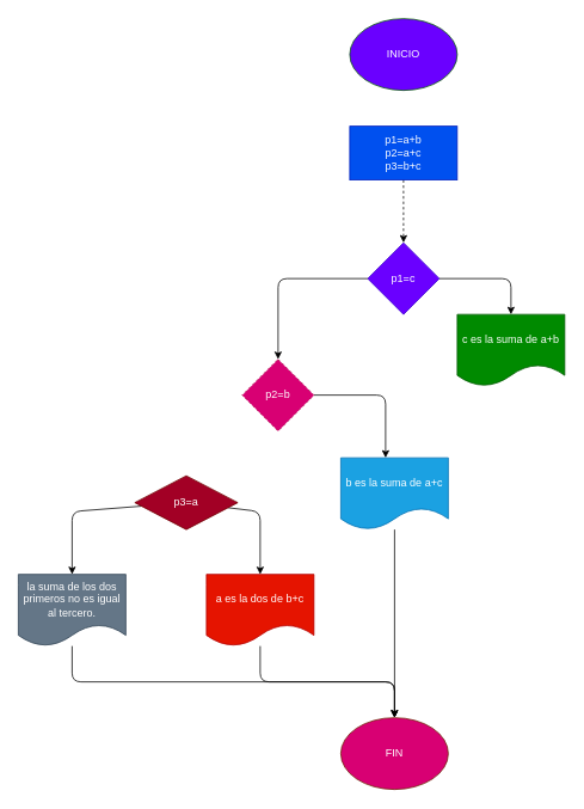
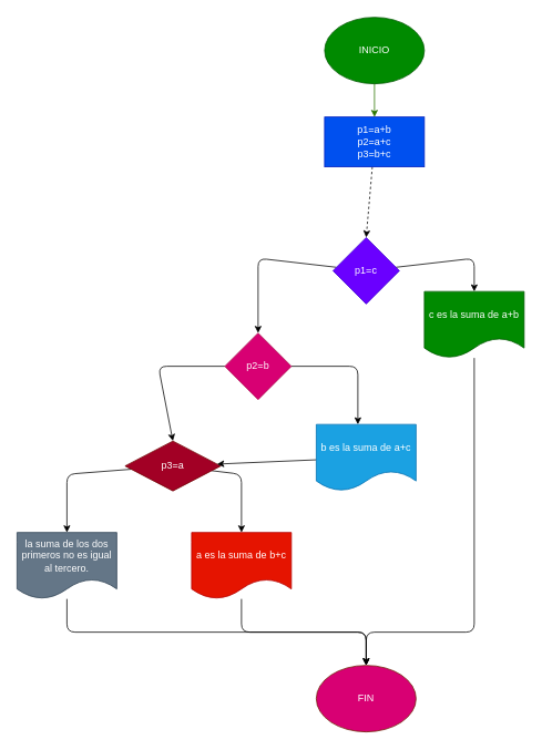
  <mxCell id="0" />
  <mxCell id="1" parent="0" />
- <mxCell id="3" value="INICIO" style="ellipse;whiteSpace=wrap;html=1;fillColor=#6a00ff;fontColor=#ffffff;strokeColor=#005700;" parent="1" vertex="1"><mxGeometry x="390" y="20" width="120" height="80" as="geometry" /></mxCell>
+ <mxCell id="2" value="" style="edgeStyle=none;html=1;fillColor=#60a917;strokeColor=#2D7600;" parent="1" source="3" target="15" edge="1"><mxGeometry relative="1" as="geometry" /></mxCell>
+ <mxCell id="3" value="INICIO" style="ellipse;whiteSpace=wrap;html=1;fillColor=#008a00;fontColor=#ffffff;strokeColor=#005700;" parent="1" vertex="1"><mxGeometry x="390" y="20" width="120" height="80" as="geometry" /></mxCell>
  <mxCell id="4" style="edgeStyle=none;html=1;entryX=0.5;entryY=0;entryDx=0;entryDy=0;" parent="1" source="6" edge="1"><mxGeometry relative="1" as="geometry"><mxPoint x="570" y="350" as="targetPoint" /><Array as="points"><mxPoint x="570" y="310" /></Array></mxGeometry></mxCell>
  <mxCell id="5" style="edgeStyle=none;html=1;entryX=0.5;entryY=0;entryDx=0;entryDy=0;" parent="1" source="6" target="9" edge="1"><mxGeometry relative="1" as="geometry"><Array as="points"><mxPoint x="310" y="310" /></Array></mxGeometry></mxCell>
- <mxCell id="6" value="p1=c" style="rhombus;whiteSpace=wrap;html=1;fillColor=#6a00ff;fontColor=#ffffff;strokeColor=#3700CC;" parent="1" vertex="1"><mxGeometry x="410" y="270" width="80" height="80" as="geometry" /></mxCell>
+ <mxCell id="6" value="p1=c" style="rhombus;whiteSpace=wrap;html=1;fillColor=#6a00ff;fontColor=#ffffff;strokeColor=#3700CC;" parent="1" vertex="1"><mxGeometry x="400" y="285" width="80" height="80" as="geometry" /></mxCell>
  <mxCell id="7" style="edgeStyle=none;html=1;entryX=0.5;entryY=0;entryDx=0;entryDy=0;" parent="1" source="9" edge="1"><mxGeometry relative="1" as="geometry"><mxPoint x="430" y="510" as="targetPoint" /><Array as="points"><mxPoint x="430" y="440" /></Array></mxGeometry></mxCell>
- <mxCell id="9" value="p2=b" style="rhombus;whiteSpace=wrap;html=1;fillColor=#d80073;fontColor=#ffffff;strokeColor=#A50040;dashed=1;" parent="1" vertex="1"><mxGeometry x="270" y="400" width="80" height="80" as="geometry" /></mxCell>
+ <mxCell id="8" style="edgeStyle=none;html=1;entryX=0.5;entryY=0;entryDx=0;entryDy=0;" parent="1" source="9" target="12" edge="1"><mxGeometry relative="1" as="geometry"><Array as="points"><mxPoint x="190" y="440" /></Array></mxGeometry></mxCell>
+ <mxCell id="9" value="p2=b" style="rhombus;whiteSpace=wrap;html=1;fillColor=#d80073;fontColor=#ffffff;strokeColor=#A50040;" parent="1" vertex="1"><mxGeometry x="270" y="400" width="80" height="80" as="geometry" /></mxCell>
  <mxCell id="10" style="edgeStyle=none;html=1;entryX=0.5;entryY=0;entryDx=0;entryDy=0;" parent="1" source="12" edge="1"><mxGeometry relative="1" as="geometry"><mxPoint x="290" y="640" as="targetPoint" /><Array as="points"><mxPoint x="290" y="570" /></Array></mxGeometry></mxCell>
  <mxCell id="11" style="edgeStyle=none;html=1;entryX=0.5;entryY=0;entryDx=0;entryDy=0;" parent="1" source="12" edge="1"><mxGeometry relative="1" as="geometry"><mxPoint x="80" y="640" as="targetPoint" /><Array as="points"><mxPoint x="80" y="570" /></Array></mxGeometry></mxCell>
  <mxCell id="12" value="p3=a" style="rhombus;whiteSpace=wrap;html=1;fillColor=#a20025;fontColor=#ffffff;strokeColor=#6F0000;" parent="1" vertex="1"><mxGeometry x="150" y="530" width="115" height="60" as="geometry" /></mxCell>
  <mxCell id="13" value="FIN" style="ellipse;whiteSpace=wrap;html=1;fillColor=#d80073;fontColor=#ffffff;strokeColor=#6D1F00;" parent="1" vertex="1"><mxGeometry x="380" y="800" width="120" height="80" as="geometry" /></mxCell>
  <mxCell id="14" style="edgeStyle=none;html=1;entryX=0.5;entryY=0;entryDx=0;entryDy=0;dashed=1;" parent="1" source="15" target="6" edge="1"><mxGeometry relative="1" as="geometry" /></mxCell>
  <mxCell id="15" value="p1=a+b&lt;br&gt;p2=a+c&lt;br&gt;p3=b+c" style="rounded=0;whiteSpace=wrap;html=1;fillColor=#0050ef;fontColor=#ffffff;strokeColor=#001DBC;" parent="1" vertex="1"><mxGeometry x="390" y="140" width="120" height="60" as="geometry" /></mxCell>
+ <mxCell id="16" style="edgeStyle=none;html=1;entryX=0.5;entryY=0;entryDx=0;entryDy=0;" parent="1" source="17" target="13" edge="1"><mxGeometry relative="1" as="geometry"><Array as="points"><mxPoint x="570" y="760" /><mxPoint x="440" y="760" /></Array></mxGeometry></mxCell>
  <mxCell id="17" value="c es la suma de a+b" style="shape=document;whiteSpace=wrap;html=1;boundedLbl=1;fillColor=#008a00;fontColor=#ffffff;strokeColor=#005700;" parent="1" vertex="1"><mxGeometry x="510" y="350" width="120" height="80" as="geometry" /></mxCell>
- <mxCell id="18" style="edgeStyle=none;html=1;entryX=0.5;entryY=0;entryDx=0;entryDy=0;" parent="1" source="19" target="13" edge="1"><mxGeometry relative="1" as="geometry" /></mxCell>
+ <mxCell id="18" style="edgeStyle=none;html=1;" parent="1" source="19" target="12" edge="1"><mxGeometry relative="1" as="geometry" /></mxCell>
  <mxCell id="19" value="b es la suma de a+c" style="shape=document;whiteSpace=wrap;html=1;boundedLbl=1;fillColor=#1ba1e2;fontColor=#ffffff;strokeColor=#006EAF;" parent="1" vertex="1"><mxGeometry x="380" y="510" width="120" height="80" as="geometry" /></mxCell>
  <mxCell id="20" style="edgeStyle=none;html=1;entryX=0.5;entryY=0;entryDx=0;entryDy=0;" parent="1" source="21" target="13" edge="1"><mxGeometry relative="1" as="geometry"><Array as="points"><mxPoint x="290" y="760" /><mxPoint x="440" y="760" /></Array></mxGeometry></mxCell>
- <mxCell id="21" value="a es la dos de b+c" style="shape=document;whiteSpace=wrap;html=1;boundedLbl=1;fillColor=#e51400;fontColor=#ffffff;strokeColor=#B20000;" parent="1" vertex="1"><mxGeometry x="230" y="640" width="120" height="80" as="geometry" /></mxCell>
+ <mxCell id="21" value="a es la suma de b+c" style="shape=document;whiteSpace=wrap;html=1;boundedLbl=1;fillColor=#e51400;fontColor=#ffffff;strokeColor=#B20000;" parent="1" vertex="1"><mxGeometry x="230" y="640" width="120" height="80" as="geometry" /></mxCell>
  <mxCell id="22" style="edgeStyle=none;html=1;entryX=0.5;entryY=0;entryDx=0;entryDy=0;" parent="1" source="23" target="13" edge="1"><mxGeometry relative="1" as="geometry"><Array as="points"><mxPoint x="80" y="760" /><mxPoint x="440" y="760" /></Array></mxGeometry></mxCell>
  <mxCell id="23" value="&lt;div&gt;la suma de los dos&lt;/div&gt;&lt;div&gt;primeros no es igual al tercero.&lt;/div&gt;" style="shape=document;whiteSpace=wrap;html=1;boundedLbl=1;fillColor=#647687;fontColor=#ffffff;strokeColor=#314354;" parent="1" vertex="1"><mxGeometry x="20" y="640" width="120" height="80" as="geometry" /></mxCell>
